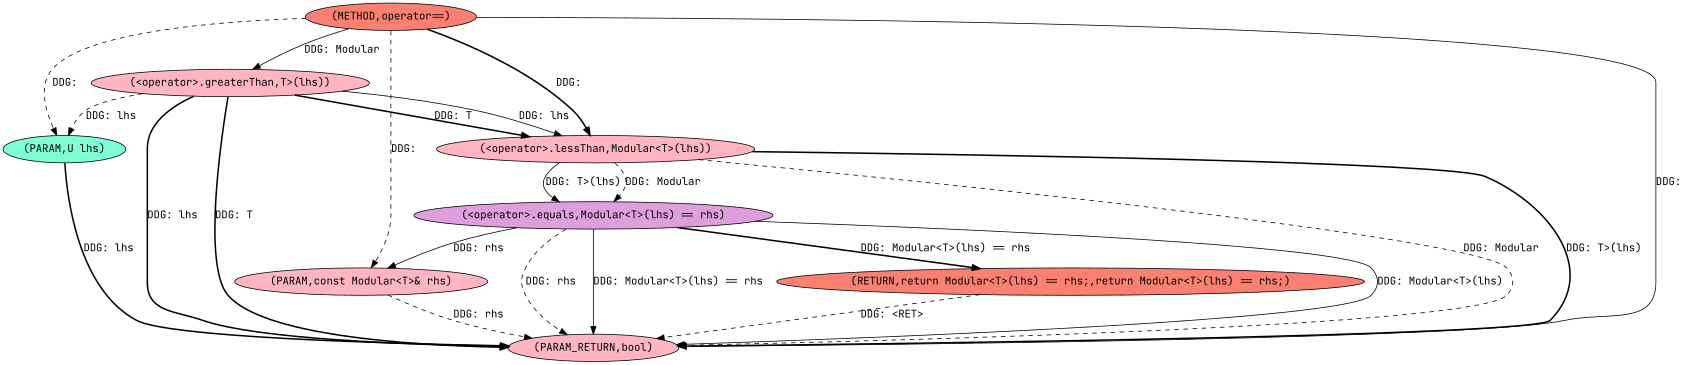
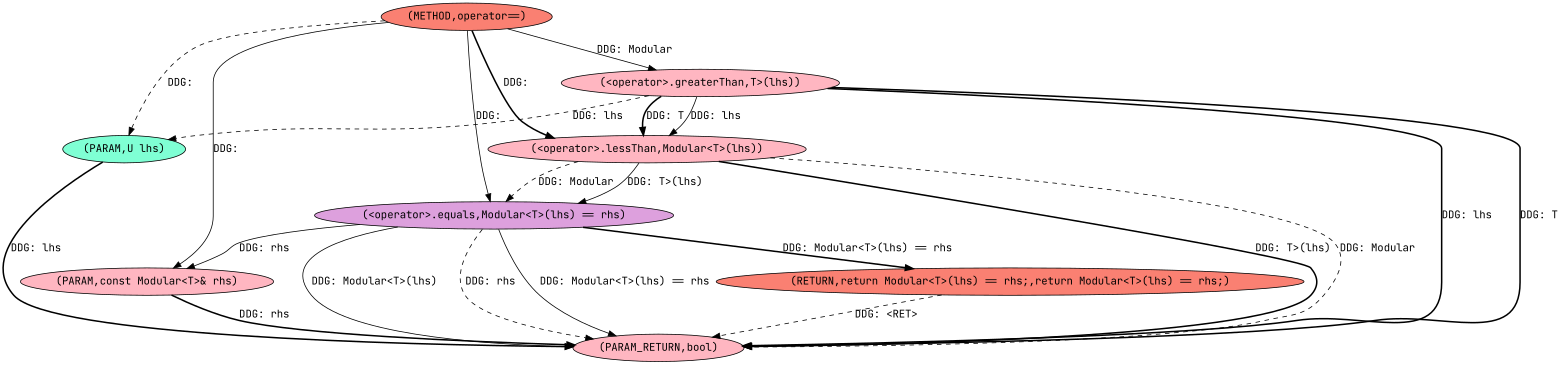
  digraph {
    fontname="JetBrains Mono"
    node [fillcolor=lightpink fontname="JetBrains Mono" style=filled]
    edge [fontname="JetBrains Mono" style=solid]
    n1 [fillcolor=salmon label="(METHOD,operator==)"]
    n2 [fillcolor=aquamarine label="(PARAM,U lhs)"]
    n3 [label="(PARAM,const Modular<T>& rhs)"]
    n4 [fillcolor=plum label="(<operator>.equals,Modular<T>(lhs) == rhs)"]
    n5 [label="(<operator>.lessThan,Modular<T>(lhs))"]
    n6 [label="(<operator>.greaterThan,T>(lhs))"]
    n7 [label="(PARAM_RETURN,bool)"]
    n8 [fillcolor=salmon label="(RETURN,return Modular<T>(lhs) == rhs;,return Modular<T>(lhs) == rhs;)"]
    n1 -> n2 [label="DDG: " style=dashed]
-   n1 -> n3 [label="DDG: " style=dashed]
-   n1 -> n7 [label="DDG: "]
+   n1 -> n3 [label="DDG: "]
+   n1 -> n4 [label="DDG: "]
    n1 -> n5 [label="DDG: " style=bold]
    n1 -> n6 [label="DDG: Modular"]
    n2 -> n7 [label="DDG: lhs" style=bold]
-   n3 -> n7 [label="DDG: rhs" style=dashed]
+   n3 -> n7 [label="DDG: rhs" style=bold]
    n4 -> n3 [label="DDG: rhs"]
    n4 -> n7 [label="DDG: Modular<T>(lhs)"]
    n4 -> n7 [label="DDG: rhs" style=dashed]
    n4 -> n7 [label="DDG: Modular<T>(lhs) == rhs"]
    n4 -> n8 [label="DDG: Modular<T>(lhs) == rhs" style=bold]
    n5 -> n4 [label="DDG: Modular" style=dashed]
    n5 -> n4 [label="DDG: T>(lhs)"]
    n5 -> n7 [label="DDG: T>(lhs)" style=bold]
    n5 -> n7 [label="DDG: Modular" style=dashed]
    n6 -> n2 [label="DDG: lhs" style=dashed]
    n6 -> n5 [label="DDG: T" style=bold]
    n6 -> n5 [label="DDG: lhs"]
    n6 -> n7 [label="DDG: lhs" style=bold]
    n6 -> n7 [label="DDG: T" style=bold]
    n8 -> n7 [label="DDG: <RET>" style=dashed]
  }
